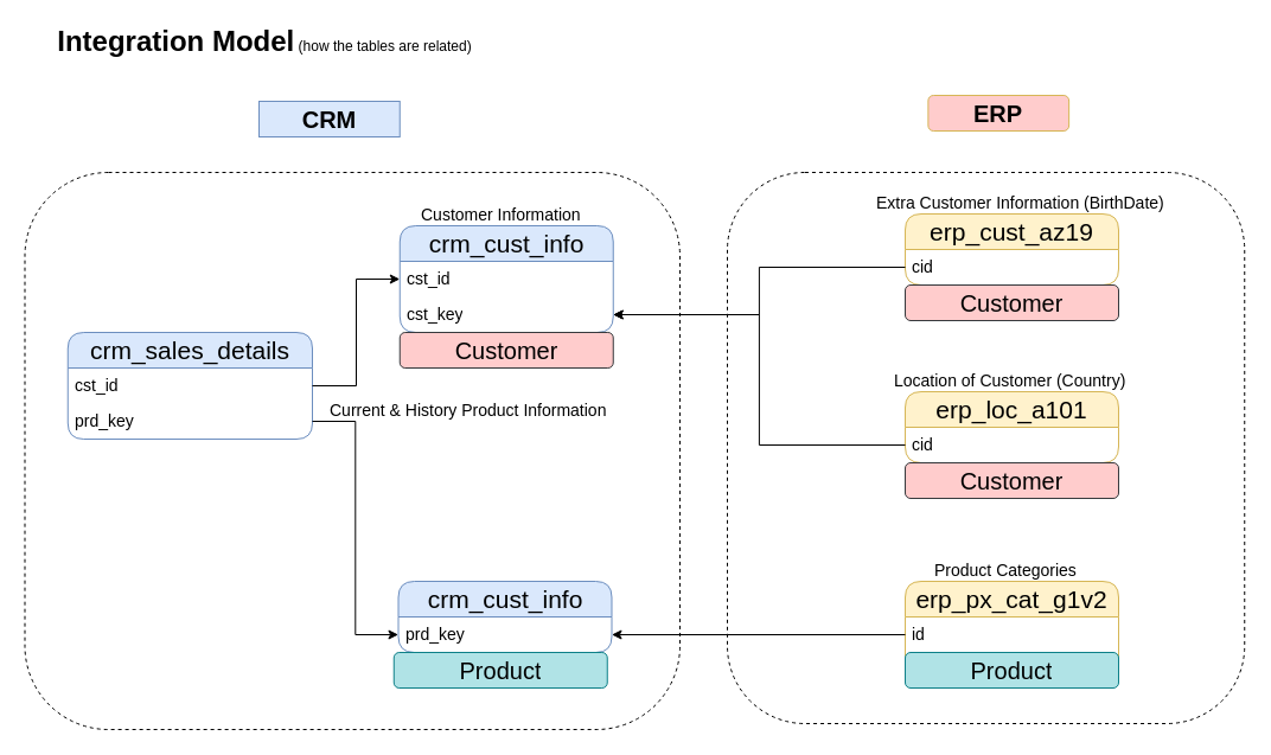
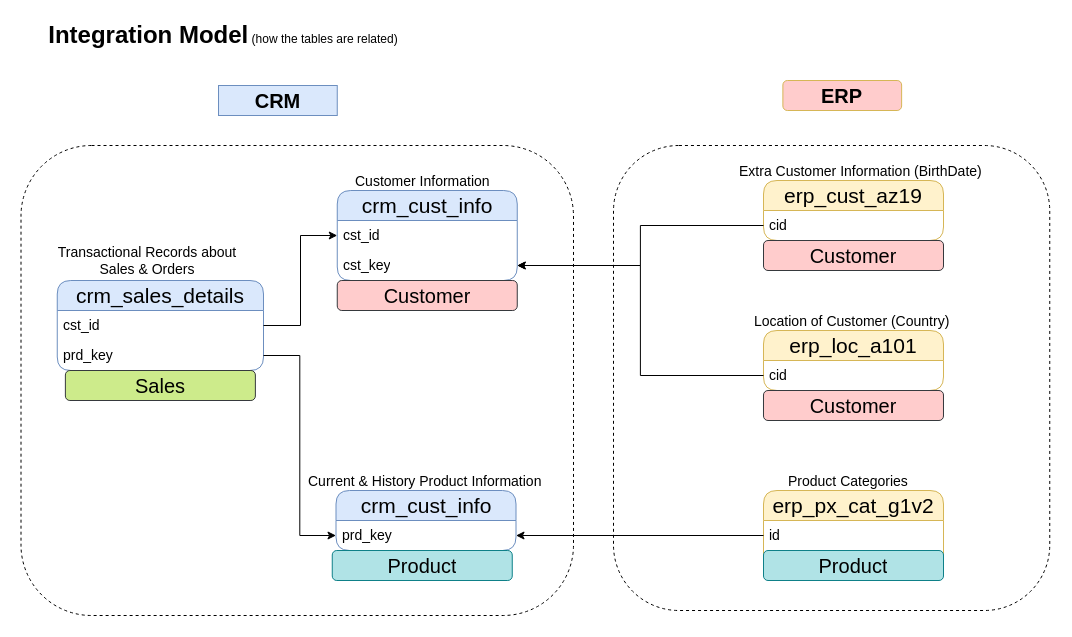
  <mxCell id="0" />
  <mxCell id="1" parent="0" />
  <mxCell id="2" value="&lt;b&gt;&lt;font style=&quot;font-size: 24px;&quot;&gt;Integration Model&lt;/font&gt;&lt;/b&gt; (how the tables are related)" style="rounded=0;whiteSpace=wrap;html=1;fillColor=none;strokeColor=none;" parent="1" vertex="1"><mxGeometry x="43" y="20" width="360" height="30" as="geometry" /></mxCell>
  <mxCell id="3" value="&lt;font style=&quot;font-size: 21px;&quot;&gt;crm_cust_info&lt;/font&gt;" style="swimlane;fontStyle=0;childLayout=stackLayout;horizontal=1;startSize=30;horizontalStack=0;resizeParent=1;resizeParentMax=0;resizeLast=0;collapsible=1;marginBottom=0;whiteSpace=wrap;html=1;rounded=1;fillColor=#dae8fc;strokeColor=#6c8ebf;fontSize=12;" parent="1" vertex="1"><mxGeometry x="336.75" y="190" width="180" height="90" as="geometry" /></mxCell>
  <mxCell id="4" value="cst_id" style="text;strokeColor=none;fillColor=none;align=left;verticalAlign=middle;spacingLeft=4;spacingRight=4;overflow=hidden;points=[[0,0.5],[1,0.5]];portConstraint=eastwest;rotatable=0;whiteSpace=wrap;html=1;fontSize=14;" parent="3" vertex="1"><mxGeometry y="30" width="180" height="30" as="geometry" /></mxCell>
  <mxCell id="5" value="cst_key" style="text;strokeColor=none;fillColor=none;align=left;verticalAlign=middle;spacingLeft=4;spacingRight=4;overflow=hidden;points=[[0,0.5],[1,0.5]];portConstraint=eastwest;rotatable=0;whiteSpace=wrap;html=1;fontSize=14;" parent="3" vertex="1"><mxGeometry y="60" width="180" height="30" as="geometry" /></mxCell>
  <mxCell id="6" value="&lt;font style=&quot;font-size: 14px;&quot;&gt;Customer Information&lt;/font&gt;" style="text;strokeColor=none;fillColor=none;align=left;verticalAlign=middle;spacingLeft=4;spacingRight=4;overflow=hidden;points=[[0,0.5],[1,0.5]];portConstraint=eastwest;rotatable=0;whiteSpace=wrap;html=1;" parent="1" vertex="1"><mxGeometry x="349.25" y="170" width="155" height="20" as="geometry" /></mxCell>
  <mxCell id="7" value="&lt;font style=&quot;font-size: 21px;&quot;&gt;crm_cust_info&lt;/font&gt;" style="swimlane;fontStyle=0;childLayout=stackLayout;horizontal=1;startSize=30;horizontalStack=0;resizeParent=1;resizeParentMax=0;resizeLast=0;collapsible=1;marginBottom=0;whiteSpace=wrap;html=1;rounded=1;fillColor=#dae8fc;strokeColor=#6c8ebf;fontSize=12;" parent="1" vertex="1"><mxGeometry x="335.5" y="490" width="180" height="60" as="geometry" /></mxCell>
  <mxCell id="8" value="prd_key" style="text;strokeColor=none;fillColor=none;align=left;verticalAlign=middle;spacingLeft=4;spacingRight=4;overflow=hidden;points=[[0,0.5],[1,0.5]];portConstraint=eastwest;rotatable=0;whiteSpace=wrap;html=1;fontSize=14;" parent="7" vertex="1"><mxGeometry y="30" width="180" height="30" as="geometry" /></mxCell>
- <mxCell id="9" value="&lt;font style=&quot;font-size: 14px;&quot;&gt;Current &amp;amp; History Product Information&lt;/font&gt;" style="text;strokeColor=none;fillColor=none;align=left;verticalAlign=middle;spacingLeft=4;spacingRight=4;overflow=hidden;points=[[0,0.5],[1,0.5]];portConstraint=eastwest;rotatable=0;whiteSpace=wrap;html=1;" parent="1" vertex="1"><mxGeometry x="271.75" y="335" width="250" height="20" as="geometry" /></mxCell>
+ <mxCell id="9" value="&lt;font style=&quot;font-size: 14px;&quot;&gt;Current &amp;amp; History Product Information&lt;/font&gt;" style="text;strokeColor=none;fillColor=none;align=left;verticalAlign=middle;spacingLeft=4;spacingRight=4;overflow=hidden;points=[[0,0.5],[1,0.5]];portConstraint=eastwest;rotatable=0;whiteSpace=wrap;html=1;" parent="1" vertex="1"><mxGeometry x="301.75" y="470" width="250" height="20" as="geometry" /></mxCell>
  <mxCell id="10" value="&lt;font style=&quot;font-size: 21px;&quot;&gt;crm_sales_details&lt;/font&gt;" style="swimlane;fontStyle=0;childLayout=stackLayout;horizontal=1;startSize=30;horizontalStack=0;resizeParent=1;resizeParentMax=0;resizeLast=0;collapsible=1;marginBottom=0;whiteSpace=wrap;html=1;rounded=1;fillColor=#dae8fc;strokeColor=#6c8ebf;fontSize=12;" parent="1" vertex="1"><mxGeometry x="56.75" y="280" width="206.25" height="90" as="geometry" /></mxCell>
  <mxCell id="11" value="cst_id" style="text;strokeColor=none;fillColor=none;align=left;verticalAlign=middle;spacingLeft=4;spacingRight=4;overflow=hidden;points=[[0,0.5],[1,0.5]];portConstraint=eastwest;rotatable=0;whiteSpace=wrap;html=1;fontSize=14;" parent="10" vertex="1"><mxGeometry y="30" width="206.25" height="30" as="geometry" /></mxCell>
  <mxCell id="12" value="prd_key" style="text;strokeColor=none;fillColor=none;align=left;verticalAlign=middle;spacingLeft=4;spacingRight=4;overflow=hidden;points=[[0,0.5],[1,0.5]];portConstraint=eastwest;rotatable=0;whiteSpace=wrap;html=1;fontSize=14;" parent="10" vertex="1"><mxGeometry y="60" width="206.25" height="30" as="geometry" /></mxCell>
+ <mxCell id="13" value="&lt;font style=&quot;font-size: 14px;&quot;&gt;Transactional Records about Sales &amp;amp; Orders&lt;/font&gt;" style="text;strokeColor=none;fillColor=none;align=center;verticalAlign=middle;spacingLeft=4;spacingRight=4;overflow=hidden;points=[[0,0.5],[1,0.5]];portConstraint=eastwest;rotatable=0;whiteSpace=wrap;html=1;" parent="1" vertex="1"><mxGeometry x="51.75" y="240" width="190" height="40" as="geometry" /></mxCell>
  <mxCell id="14" style="edgeStyle=orthogonalEdgeStyle;rounded=0;orthogonalLoop=1;jettySize=auto;html=1;entryX=0;entryY=0.5;entryDx=0;entryDy=0;" parent="1" source="11" target="4" edge="1"><mxGeometry relative="1" as="geometry" /></mxCell>
  <mxCell id="15" style="edgeStyle=orthogonalEdgeStyle;rounded=0;orthogonalLoop=1;jettySize=auto;html=1;entryX=0;entryY=0.5;entryDx=0;entryDy=0;" parent="1" source="12" target="8" edge="1"><mxGeometry relative="1" as="geometry" /></mxCell>
  <mxCell id="16" value="&lt;font style=&quot;font-size: 21px;&quot;&gt;erp_cust_az19&lt;/font&gt;" style="swimlane;fontStyle=0;childLayout=stackLayout;horizontal=1;startSize=30;horizontalStack=0;resizeParent=1;resizeParentMax=0;resizeLast=0;collapsible=1;marginBottom=0;whiteSpace=wrap;html=1;rounded=1;fillColor=#fff2cc;strokeColor=#d6b656;fontSize=12;" parent="1" vertex="1"><mxGeometry x="763" y="180" width="180" height="60" as="geometry" /></mxCell>
  <mxCell id="17" value="cid" style="text;strokeColor=none;fillColor=none;align=left;verticalAlign=middle;spacingLeft=4;spacingRight=4;overflow=hidden;points=[[0,0.5],[1,0.5]];portConstraint=eastwest;rotatable=0;whiteSpace=wrap;html=1;fontSize=14;" parent="16" vertex="1"><mxGeometry y="30" width="180" height="30" as="geometry" /></mxCell>
  <mxCell id="18" value="&lt;span style=&quot;font-size: 14px;&quot;&gt;Extra Customer Information (BirthDate)&lt;/span&gt;" style="text;strokeColor=none;fillColor=none;align=left;verticalAlign=middle;spacingLeft=4;spacingRight=4;overflow=hidden;points=[[0,0.5],[1,0.5]];portConstraint=eastwest;rotatable=0;whiteSpace=wrap;html=1;" parent="1" vertex="1"><mxGeometry x="733" y="160" width="257.5" height="20" as="geometry" /></mxCell>
  <mxCell id="19" style="edgeStyle=orthogonalEdgeStyle;rounded=0;orthogonalLoop=1;jettySize=auto;html=1;entryX=1;entryY=0.5;entryDx=0;entryDy=0;" parent="1" source="17" target="5" edge="1"><mxGeometry relative="1" as="geometry" /></mxCell>
  <mxCell id="20" value="&lt;font style=&quot;font-size: 21px;&quot;&gt;erp_loc_a101&lt;/font&gt;" style="swimlane;fontStyle=0;childLayout=stackLayout;horizontal=1;startSize=30;horizontalStack=0;resizeParent=1;resizeParentMax=0;resizeLast=0;collapsible=1;marginBottom=0;whiteSpace=wrap;html=1;rounded=1;fillColor=#fff2cc;strokeColor=#d6b656;fontSize=12;" parent="1" vertex="1"><mxGeometry x="762.99" y="330" width="180" height="60" as="geometry" /></mxCell>
  <mxCell id="21" value="cid" style="text;strokeColor=none;fillColor=none;align=left;verticalAlign=middle;spacingLeft=4;spacingRight=4;overflow=hidden;points=[[0,0.5],[1,0.5]];portConstraint=eastwest;rotatable=0;whiteSpace=wrap;html=1;fontSize=14;" parent="20" vertex="1"><mxGeometry y="30" width="180" height="30" as="geometry" /></mxCell>
  <mxCell id="22" value="&lt;span style=&quot;font-size: 14px;&quot;&gt;Location of Customer (Country)&lt;/span&gt;" style="text;strokeColor=none;fillColor=none;align=left;verticalAlign=middle;spacingLeft=4;spacingRight=4;overflow=hidden;points=[[0,0.5],[1,0.5]];portConstraint=eastwest;rotatable=0;whiteSpace=wrap;html=1;" parent="1" vertex="1"><mxGeometry x="748" y="310" width="210" height="20" as="geometry" /></mxCell>
  <mxCell id="23" style="edgeStyle=orthogonalEdgeStyle;rounded=0;orthogonalLoop=1;jettySize=auto;html=1;entryX=1;entryY=0.5;entryDx=0;entryDy=0;" parent="1" source="21" target="5" edge="1"><mxGeometry relative="1" as="geometry" /></mxCell>
  <mxCell id="24" value="&lt;font style=&quot;font-size: 21px;&quot;&gt;erp_px_cat_g1v2&lt;/font&gt;" style="swimlane;fontStyle=0;childLayout=stackLayout;horizontal=1;startSize=30;horizontalStack=0;resizeParent=1;resizeParentMax=0;resizeLast=0;collapsible=1;marginBottom=0;whiteSpace=wrap;html=1;rounded=1;fillColor=#fff2cc;strokeColor=#d6b656;fontSize=12;" parent="1" vertex="1"><mxGeometry x="763" y="490" width="180" height="90" as="geometry" /></mxCell>
  <mxCell id="25" value="id" style="text;strokeColor=none;fillColor=none;align=left;verticalAlign=middle;spacingLeft=4;spacingRight=4;overflow=hidden;points=[[0,0.5],[1,0.5]];portConstraint=eastwest;rotatable=0;whiteSpace=wrap;html=1;fontSize=14;" vertex="1" parent="24"><mxGeometry y="30" width="180" height="30" as="geometry" /></mxCell>
  <mxCell id="26" value="id" style="text;strokeColor=none;fillColor=none;align=left;verticalAlign=middle;spacingLeft=4;spacingRight=4;overflow=hidden;points=[[0,0.5],[1,0.5]];portConstraint=eastwest;rotatable=0;whiteSpace=wrap;html=1;fontSize=14;" parent="24" vertex="1"><mxGeometry y="60" width="180" height="30" as="geometry" /></mxCell>
  <mxCell id="27" value="&lt;span style=&quot;font-size: 14px;&quot;&gt;Product Categories&lt;/span&gt;" style="text;strokeColor=none;fillColor=none;align=left;verticalAlign=middle;spacingLeft=4;spacingRight=4;overflow=hidden;points=[[0,0.5],[1,0.5]];portConstraint=eastwest;rotatable=0;whiteSpace=wrap;html=1;" parent="1" vertex="1"><mxGeometry x="782.38" y="470" width="130" height="20" as="geometry" /></mxCell>
  <mxCell id="28" value="" style="rounded=1;whiteSpace=wrap;html=1;fillColor=none;dashed=1;" parent="1" vertex="1"><mxGeometry x="613" y="145" width="436.25" height="465" as="geometry" /></mxCell>
  <mxCell id="29" value="&lt;b&gt;&lt;font style=&quot;font-size: 20px;&quot;&gt;CRM&lt;/font&gt;&lt;/b&gt;" style="whiteSpace=wrap;html=1;strokeColor=#6c8ebf;fillColor=#dae8fc;rounded=0;" parent="1" vertex="1"><mxGeometry x="218" y="85" width="118.75" height="30" as="geometry" /></mxCell>
  <mxCell id="30" value="" style="rounded=1;whiteSpace=wrap;html=1;fillColor=none;dashed=1;" parent="1" vertex="1"><mxGeometry x="20.5" y="145" width="552.5" height="470" as="geometry" /></mxCell>
  <mxCell id="31" value="&lt;b&gt;&lt;font style=&quot;font-size: 20px;&quot;&gt;ERP&lt;/font&gt;&lt;/b&gt;" style="rounded=1;whiteSpace=wrap;html=1;strokeColor=#d6b656;fillColor=#ffcccc;" parent="1" vertex="1"><mxGeometry x="782.38" y="80" width="118.75" height="30" as="geometry" /></mxCell>
  <mxCell id="32" value="&lt;font style=&quot;font-size: 20px;&quot;&gt;Product&lt;/font&gt;" style="text;html=1;strokeColor=#0e8088;fillColor=#b0e3e6;align=center;verticalAlign=middle;whiteSpace=wrap;overflow=hidden;rounded=1;" vertex="1" parent="1"><mxGeometry x="331.75" y="550" width="180" height="30" as="geometry" /></mxCell>
  <mxCell id="33" value="&lt;font style=&quot;font-size: 20px;&quot;&gt;Product&lt;/font&gt;" style="text;html=1;strokeColor=#0e8088;fillColor=#b0e3e6;align=center;verticalAlign=middle;whiteSpace=wrap;overflow=hidden;rounded=1;" vertex="1" parent="1"><mxGeometry x="763" y="550" width="180" height="30" as="geometry" /></mxCell>
  <mxCell id="34" value="&lt;font style=&quot;font-size: 20px;&quot;&gt;Customer&lt;/font&gt;" style="text;html=1;strokeColor=#36393d;fillColor=#ffcccc;align=center;verticalAlign=middle;whiteSpace=wrap;overflow=hidden;rounded=1;" vertex="1" parent="1"><mxGeometry x="336.75" y="280" width="180" height="30" as="geometry" /></mxCell>
  <mxCell id="35" value="&lt;font style=&quot;font-size: 20px;&quot;&gt;Customer&lt;/font&gt;" style="text;html=1;strokeColor=#36393d;fillColor=#ffcccc;align=center;verticalAlign=middle;whiteSpace=wrap;overflow=hidden;rounded=1;" vertex="1" parent="1"><mxGeometry x="763" y="240" width="180" height="30" as="geometry" /></mxCell>
  <mxCell id="36" value="&lt;font style=&quot;font-size: 20px;&quot;&gt;Customer&lt;/font&gt;" style="text;html=1;strokeColor=#36393d;fillColor=#ffcccc;align=center;verticalAlign=middle;whiteSpace=wrap;overflow=hidden;rounded=1;" vertex="1" parent="1"><mxGeometry x="762.99" y="390" width="180" height="30" as="geometry" /></mxCell>
+ <mxCell id="37" value="&lt;font style=&quot;font-size: 20px;&quot;&gt;Sales&lt;/font&gt;" style="text;html=1;strokeColor=#36393d;fillColor=#cdeb8b;align=center;verticalAlign=middle;whiteSpace=wrap;overflow=hidden;rounded=1;" vertex="1" parent="1"><mxGeometry x="64.88" y="370" width="190" height="30" as="geometry" /></mxCell>
  <mxCell id="38" style="edgeStyle=orthogonalEdgeStyle;rounded=0;orthogonalLoop=1;jettySize=auto;html=1;entryX=1;entryY=0.5;entryDx=0;entryDy=0;" edge="1" parent="1" source="25" target="8"><mxGeometry relative="1" as="geometry" /></mxCell>
